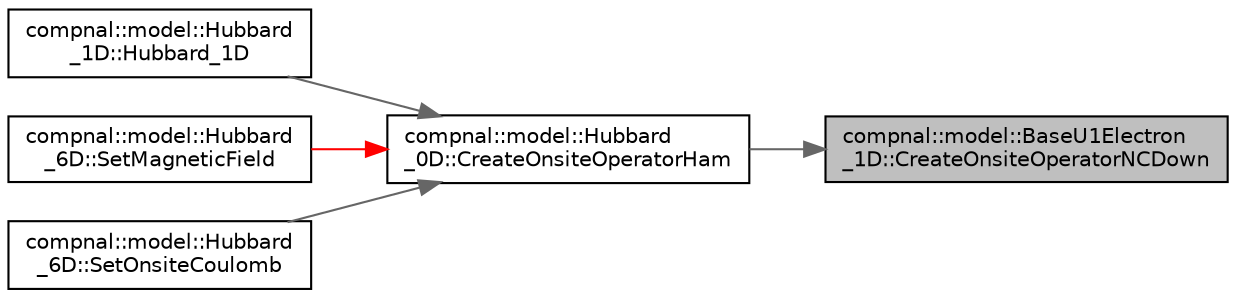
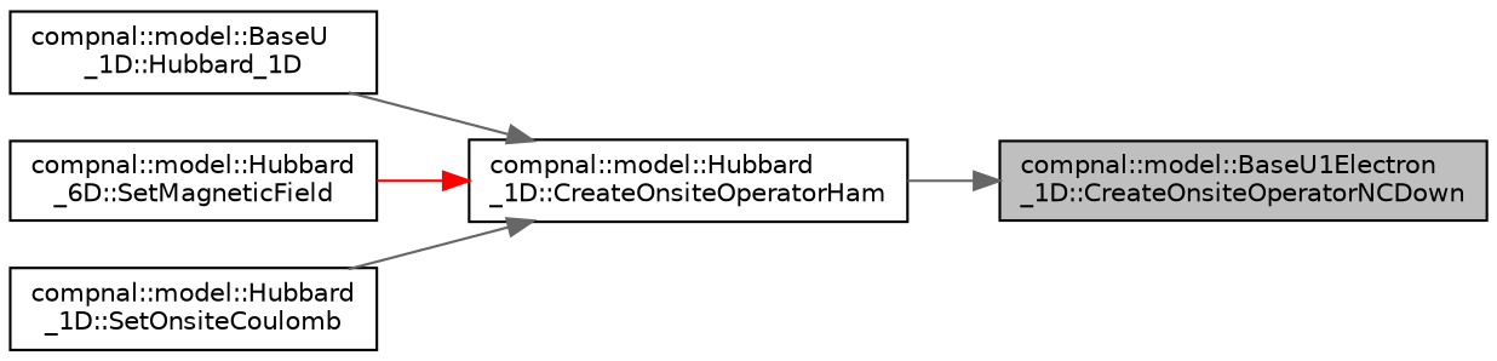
  digraph {
    rankdir=RL
    node [color=black fillcolor=white fontname=Helvetica fontsize=10 shape=record style=filled]
    edge [color=gray40 dir=back fontname=Helvetica fontsize=10 labelfontname=Helvetica labelfontsize=10 style=solid]
    n1 [fillcolor=grey75 fontcolor=black height=0.2 label="compnal::model::BaseU1Electron\l_1D::CreateOnsiteOperatorNCDown" width=0.4]
-   n2 [height=0.2 label="compnal::model::Hubbard\l_0D::CreateOnsiteOperatorHam" width=0.4]
-   n3 [height=0.2 label="compnal::model::Hubbard\l_1D::Hubbard_1D" width=0.4]
+   n2 [height=0.2 label="compnal::model::Hubbard\l_1D::CreateOnsiteOperatorHam" width=0.4]
+   n3 [height=0.2 label="compnal::model::BaseU\l_1D::Hubbard_1D" width=0.4]
    n4 [height=0.2 label="compnal::model::Hubbard\l_6D::SetMagneticField" width=0.4]
-   n5 [height=0.2 label="compnal::model::Hubbard\l_6D::SetOnsiteCoulomb" width=0.4]
+   n5 [height=0.2 label="compnal::model::Hubbard\l_1D::SetOnsiteCoulomb" width=0.4]
    n1 -> n2
    n2 -> n3
    n2 -> n4 [color=red]
    n2 -> n5
  }
